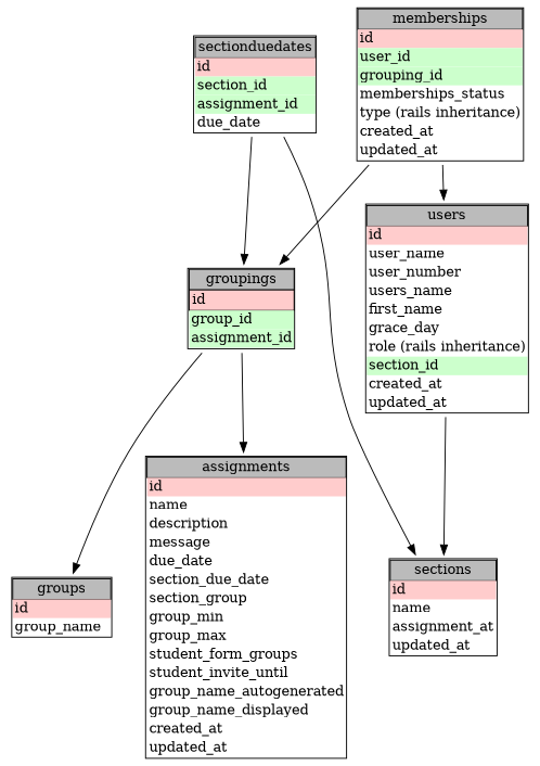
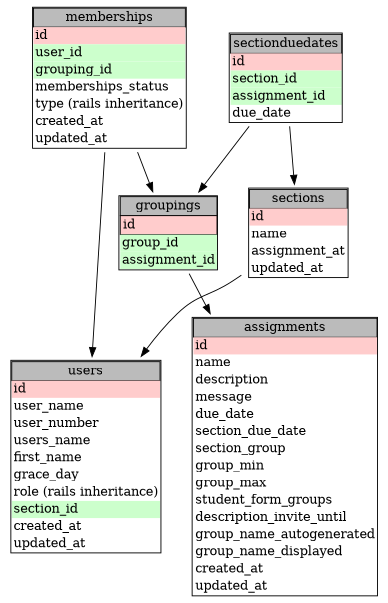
  digraph {
    node [shape=plaintext]
    n1 [label=<<table border="1" cellborder="0"    cellspacing="0" width="100">    <tr><td border="1" bgcolor="#bbbbbb" width="100">groupings</td></tr>    <tr><td border="1" bgcolor="#ffcccc" width="100" align="left">id</td></tr>    <tr><td width="100" bgcolor="#ccffcc" align="left">group_id</td></tr>    <tr><td width="100" align="left" bgcolor="#ccffcc">assignment_id</td></tr>    </table>>]
-   n2 [label=<<table border="1" cellborder="0"    cellspacing="0" width="100">    <tr><td border="1" bgcolor="#bbbbbb" width="100">groups</td></tr>    <tr><td width="100" bgcolor="#ffcccc" align="left">id</td></tr>     <tr><td width="100" align="left">group_name</td></tr>    </table>>]
-   n3 [label=<<table border="1" cellborder="0"    cellspacing="0" width="100">    <tr><td border="1" bgcolor="#bbbbbb" width="100">assignments</td></tr>    <tr><td width="100" bgcolor="#ffcccc" align="left">id</td></tr>    <tr><td width="100" align="left">name</td></tr>    <tr><td width="100" align="left">description</td></tr>    <tr><td width="100" align="left">message</td></tr>    <tr><td width="100" align="left">due_date</td></tr>    <tr><td width="100" align="left">section_due_date</td></tr>    <tr><td width="100" align="left">section_group</td></tr>    <tr><td width="100" align="left">group_min</td></tr>    <tr><td width="100" align="left">group_max</td></tr>    <tr><td width="100" align="left">student_form_groups</td></tr>    <tr><td width="100" align="left">student_invite_until</td></tr>    <tr><td width="100" align="left">group_name_autogenerated</td></tr>    <tr><td width="100" align="left">group_name_displayed</td></tr>    <tr><td width="100" align="left">created_at</td></tr>    <tr><td width="100" align="left">updated_at</td></tr>    </table>>]
+   n3 [label=<<table border="1" cellborder="0"    cellspacing="0" width="100">    <tr><td border="1" bgcolor="#bbbbbb" width="100">assignments</td></tr>    <tr><td width="100" bgcolor="#ffcccc" align="left">id</td></tr>    <tr><td width="100" align="left">name</td></tr>    <tr><td width="100" align="left">description</td></tr>    <tr><td width="100" align="left">message</td></tr>    <tr><td width="100" align="left">due_date</td></tr>    <tr><td width="100" align="left">section_due_date</td></tr>    <tr><td width="100" align="left">section_group</td></tr>    <tr><td width="100" align="left">group_min</td></tr>    <tr><td width="100" align="left">group_max</td></tr>    <tr><td width="100" align="left">student_form_groups</td></tr>    <tr><td width="100" align="left">description_invite_until</td></tr>    <tr><td width="100" align="left">group_name_autogenerated</td></tr>    <tr><td width="100" align="left">group_name_displayed</td></tr>    <tr><td width="100" align="left">created_at</td></tr>    <tr><td width="100" align="left">updated_at</td></tr>    </table>>]
    n4 [label=<<table border="1" cellborder="0"    cellspacing="0" width="100">    <tr><td border="1" bgcolor="#bbbbbb" width="100">memberships</td></tr>    <tr><td width="100" bgcolor="#ffcccc" align="left">id</td></tr>    <tr><td width="100" bgcolor="#ccffcc" align="left">user_id</td></tr>    <tr><td width="100" bgcolor="#ccffcc" align="left">grouping_id</td></tr>    <tr><td width="100" align="left">memberships_status</td></tr>    <tr><td width="100" align="left">type (rails inheritance)</td></tr>    <tr><td width="100" align="left">created_at</td></tr>    <tr><td width="100" align="left">updated_at</td></tr>    </table>>]
    n5 [label=<<table border="1" cellborder="0"    cellspacing="0" width="100">    <tr><td border="1" bgcolor="#bbbbbb" width="100">users</td></tr>    <tr><td width="100" bgcolor="#ffcccc" align="left">id</td></tr>    <tr><td width="100" align="left">user_name</td></tr>    <tr><td width="100" align="left">user_number</td></tr>    <tr><td width="100" align="left">users_name</td></tr>    <tr><td width="100" align="left">first_name</td></tr>    <tr><td width="100" align="left">grace_day</td></tr>    <tr><td width="100" align="left">role (rails inheritance)</td></tr>    <tr><td width="100" bgcolor="#ccffcc" align="left">section_id</td></tr>    <tr><td width="100" align="left">created_at</td></tr>    <tr><td width="100" align="left">updated_at</td></tr>    </table>>]
    n6 [label=<<table border="1" cellborder="0"    cellspacing="0" width="100">    <tr><td border="1" bgcolor="#bbbbbb" width="100">sections</td></tr>    <tr><td width="100" bgcolor="#ffcccc" align="left">id</td></tr>    <tr><td width="100" align="left">name</td></tr>    <tr><td width="100" align="left">assignment_at</td></tr>    <tr><td width="100" align="left">updated_at</td></tr>    </table>>]
    n7 [label=<<table border="1" cellborder="0"    cellspacing="0" width="100">    <tr><td border="1" bgcolor="#bbbbbb" width="100">sectionduedates</td></tr>    <tr><td width="100" bgcolor="#ffcccc" align="left">id</td></tr>    <tr><td width="100" bgcolor="#ccffcc" align="left">section_id</td></tr>    <tr><td width="100" bgcolor="#ccffcc" align="left">assignment_id</td></tr>    <tr><td width="100" align="left">due_date</td></tr>    </table>>]
-   n1 -> n2
    n1 -> n3
    n4 -> n1
    n4 -> n5
-   n5 -> n6
+   n6 -> n5
    n7 -> n1
    n7 -> n6
  }
